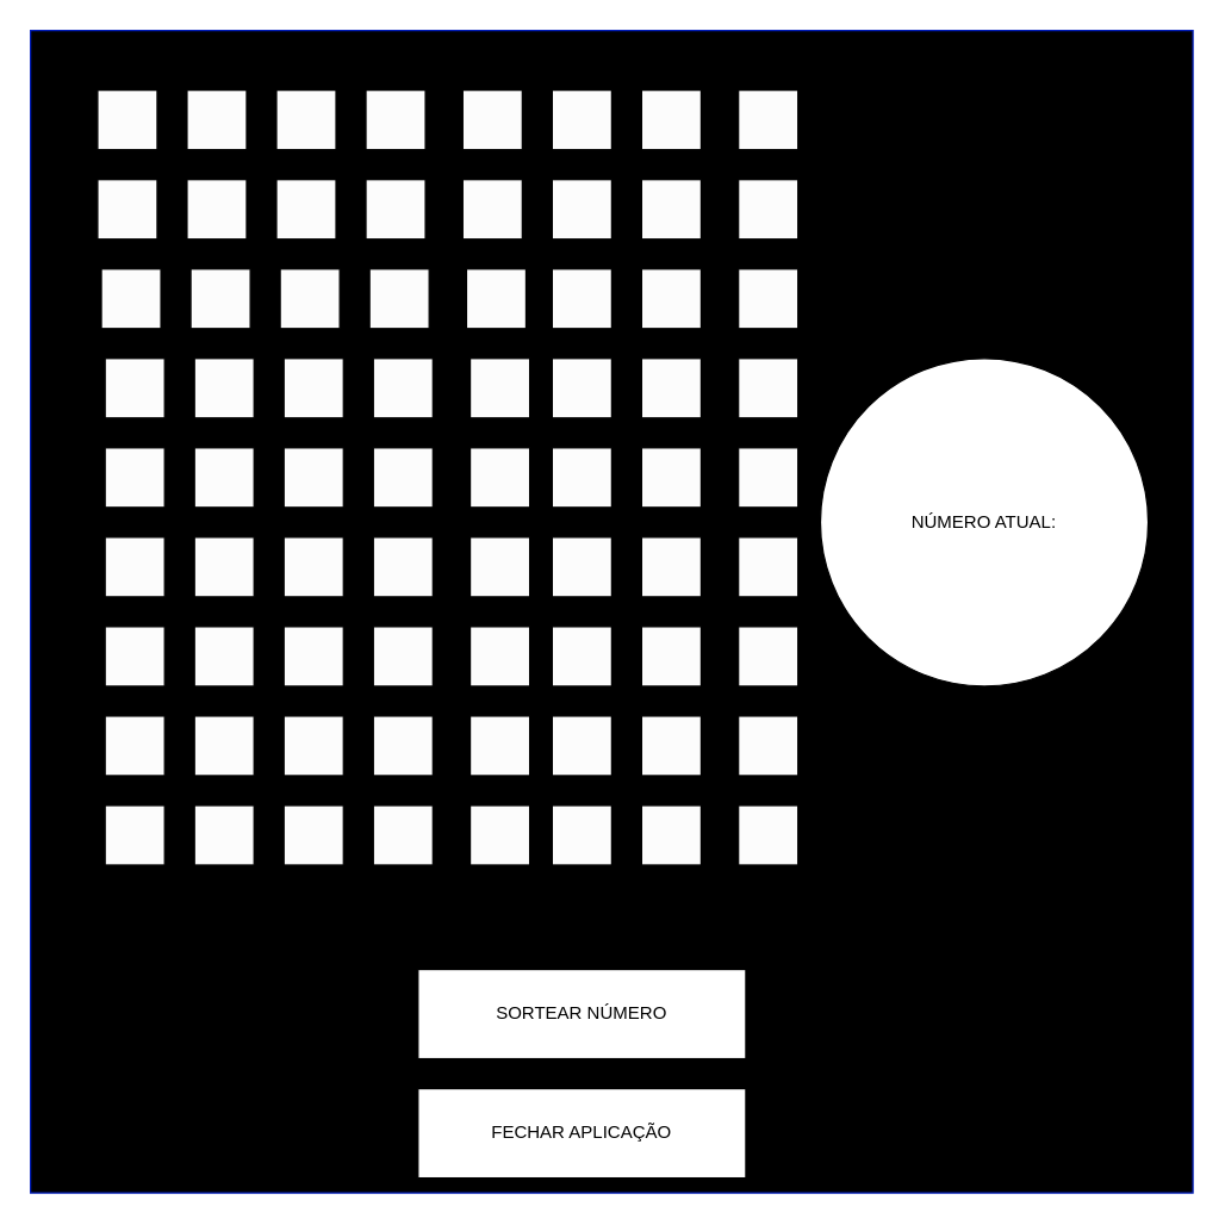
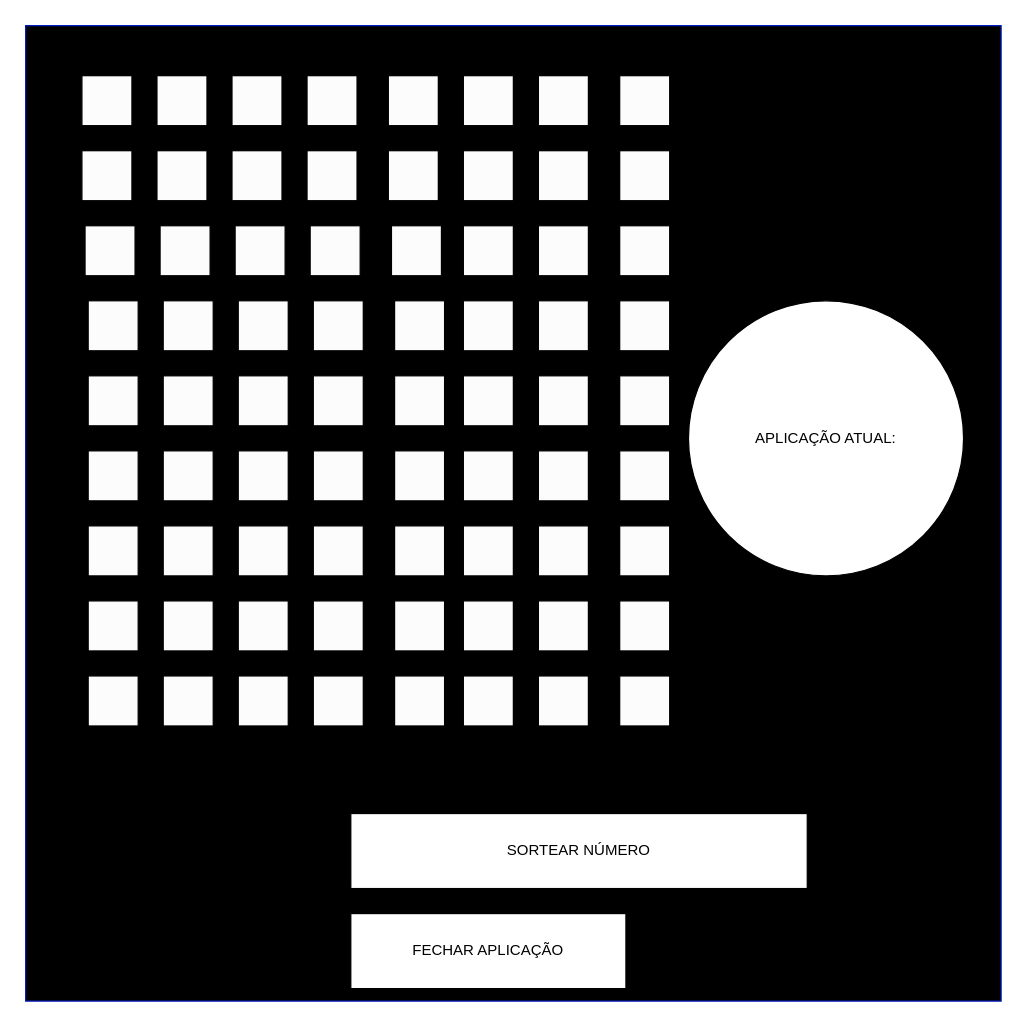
  <mxCell id="0" />
  <mxCell id="1" parent="0" />
  <mxCell id="2" value="" style="whiteSpace=wrap;html=1;aspect=fixed;fillColor=#000000;strokeColor=#001DBC;fontColor=#ffffff;" vertex="1" parent="1"><mxGeometry x="20" y="20" width="780" height="780" as="geometry" /></mxCell>
- <mxCell id="3" value="NÚMERO ATUAL:" style="ellipse;whiteSpace=wrap;html=1;aspect=fixed;" vertex="1" parent="1"><mxGeometry x="550" y="240" width="220" height="220" as="geometry" /></mxCell>
- <mxCell id="4" value="SORTEAR NÚMERO" style="rounded=0;whiteSpace=wrap;html=1;" vertex="1" parent="1"><mxGeometry x="280" y="650" width="220" height="60" as="geometry" /></mxCell>
+ <mxCell id="3" value="APLICAÇÃO ATUAL:" style="ellipse;whiteSpace=wrap;html=1;aspect=fixed;" vertex="1" parent="1"><mxGeometry x="550" y="240" width="220" height="220" as="geometry" /></mxCell>
+ <mxCell id="4" value="SORTEAR NÚMERO" style="rounded=0;whiteSpace=wrap;html=1;" vertex="1" parent="1"><mxGeometry x="280" y="650" width="365" height="60" as="geometry" /></mxCell>
  <mxCell id="5" value="FECHAR APLICAÇÃO" style="rounded=0;whiteSpace=wrap;html=1;" vertex="1" parent="1"><mxGeometry x="280" y="730" width="220" height="60" as="geometry" /></mxCell>
  <mxCell id="6" value="" style="whiteSpace=wrap;html=1;aspect=fixed;fillColor=#FCFCFC;" vertex="1" parent="1"><mxGeometry x="70" y="240" width="40" height="40" as="geometry" /></mxCell>
  <mxCell id="7" value="" style="whiteSpace=wrap;html=1;aspect=fixed;fillColor=#FCFCFC;" vertex="1" parent="1"><mxGeometry x="130" y="240" width="40" height="40" as="geometry" /></mxCell>
  <mxCell id="8" value="" style="whiteSpace=wrap;html=1;aspect=fixed;fillColor=#FCFCFC;" vertex="1" parent="1"><mxGeometry x="190" y="240" width="40" height="40" as="geometry" /></mxCell>
  <mxCell id="9" value="" style="whiteSpace=wrap;html=1;aspect=fixed;fillColor=#FCFCFC;" vertex="1" parent="1"><mxGeometry x="250" y="240" width="40" height="40" as="geometry" /></mxCell>
  <mxCell id="10" value="" style="whiteSpace=wrap;html=1;aspect=fixed;fillColor=#FCFCFC;" vertex="1" parent="1"><mxGeometry x="315" y="240" width="40" height="40" as="geometry" /></mxCell>
  <mxCell id="11" value="" style="whiteSpace=wrap;html=1;aspect=fixed;fillColor=#FCFCFC;" vertex="1" parent="1"><mxGeometry x="70" y="300" width="40" height="40" as="geometry" /></mxCell>
  <mxCell id="12" value="" style="whiteSpace=wrap;html=1;aspect=fixed;fillColor=#FCFCFC;" vertex="1" parent="1"><mxGeometry x="130" y="300" width="40" height="40" as="geometry" /></mxCell>
  <mxCell id="13" value="" style="whiteSpace=wrap;html=1;aspect=fixed;fillColor=#FCFCFC;" vertex="1" parent="1"><mxGeometry x="70" y="360" width="40" height="40" as="geometry" /></mxCell>
  <mxCell id="14" value="" style="whiteSpace=wrap;html=1;aspect=fixed;fillColor=#FCFCFC;" vertex="1" parent="1"><mxGeometry x="130" y="360" width="40" height="40" as="geometry" /></mxCell>
  <mxCell id="15" value="" style="whiteSpace=wrap;html=1;aspect=fixed;fillColor=#FCFCFC;" vertex="1" parent="1"><mxGeometry x="190" y="360" width="40" height="40" as="geometry" /></mxCell>
  <mxCell id="16" value="" style="whiteSpace=wrap;html=1;aspect=fixed;fillColor=#FCFCFC;" vertex="1" parent="1"><mxGeometry x="250" y="360" width="40" height="40" as="geometry" /></mxCell>
  <mxCell id="17" value="" style="whiteSpace=wrap;html=1;aspect=fixed;fillColor=#FCFCFC;" vertex="1" parent="1"><mxGeometry x="315" y="360" width="40" height="40" as="geometry" /></mxCell>
  <mxCell id="18" value="" style="whiteSpace=wrap;html=1;aspect=fixed;fillColor=#FCFCFC;" vertex="1" parent="1"><mxGeometry x="70" y="420" width="40" height="40" as="geometry" /></mxCell>
  <mxCell id="19" value="" style="whiteSpace=wrap;html=1;aspect=fixed;fillColor=#FCFCFC;" vertex="1" parent="1"><mxGeometry x="130" y="420" width="40" height="40" as="geometry" /></mxCell>
  <mxCell id="20" value="" style="whiteSpace=wrap;html=1;aspect=fixed;fillColor=#FCFCFC;" vertex="1" parent="1"><mxGeometry x="190" y="420" width="40" height="40" as="geometry" /></mxCell>
  <mxCell id="21" value="" style="whiteSpace=wrap;html=1;aspect=fixed;fillColor=#FCFCFC;" vertex="1" parent="1"><mxGeometry x="250" y="420" width="40" height="40" as="geometry" /></mxCell>
  <mxCell id="22" value="" style="whiteSpace=wrap;html=1;aspect=fixed;fillColor=#FCFCFC;" vertex="1" parent="1"><mxGeometry x="315" y="420" width="40" height="40" as="geometry" /></mxCell>
  <mxCell id="23" value="" style="whiteSpace=wrap;html=1;aspect=fixed;fillColor=#FCFCFC;" vertex="1" parent="1"><mxGeometry x="70" y="480" width="40" height="40" as="geometry" /></mxCell>
  <mxCell id="24" value="" style="whiteSpace=wrap;html=1;aspect=fixed;fillColor=#FCFCFC;" vertex="1" parent="1"><mxGeometry x="130" y="480" width="40" height="40" as="geometry" /></mxCell>
  <mxCell id="25" value="" style="whiteSpace=wrap;html=1;aspect=fixed;fillColor=#FCFCFC;" vertex="1" parent="1"><mxGeometry x="190" y="480" width="40" height="40" as="geometry" /></mxCell>
  <mxCell id="26" value="" style="whiteSpace=wrap;html=1;aspect=fixed;fillColor=#FCFCFC;" vertex="1" parent="1"><mxGeometry x="250" y="480" width="40" height="40" as="geometry" /></mxCell>
  <mxCell id="27" value="" style="whiteSpace=wrap;html=1;aspect=fixed;fillColor=#FCFCFC;" vertex="1" parent="1"><mxGeometry x="315" y="480" width="40" height="40" as="geometry" /></mxCell>
  <mxCell id="28" value="" style="whiteSpace=wrap;html=1;aspect=fixed;fillColor=#FCFCFC;" vertex="1" parent="1"><mxGeometry x="67.5" y="180" width="40" height="40" as="geometry" /></mxCell>
  <mxCell id="29" value="" style="whiteSpace=wrap;html=1;aspect=fixed;fillColor=#FCFCFC;" vertex="1" parent="1"><mxGeometry x="127.5" y="180" width="40" height="40" as="geometry" /></mxCell>
  <mxCell id="30" value="" style="whiteSpace=wrap;html=1;aspect=fixed;fillColor=#FCFCFC;" vertex="1" parent="1"><mxGeometry x="187.5" y="180" width="40" height="40" as="geometry" /></mxCell>
  <mxCell id="31" value="" style="whiteSpace=wrap;html=1;aspect=fixed;fillColor=#FCFCFC;" vertex="1" parent="1"><mxGeometry x="247.5" y="180" width="40" height="40" as="geometry" /></mxCell>
  <mxCell id="32" value="" style="whiteSpace=wrap;html=1;aspect=fixed;fillColor=#FCFCFC;" vertex="1" parent="1"><mxGeometry x="312.5" y="180" width="40" height="40" as="geometry" /></mxCell>
  <mxCell id="33" value="" style="whiteSpace=wrap;html=1;aspect=fixed;fillColor=#FCFCFC;" vertex="1" parent="1"><mxGeometry x="65" y="120" width="40" height="40" as="geometry" /></mxCell>
  <mxCell id="34" value="" style="whiteSpace=wrap;html=1;aspect=fixed;fillColor=#FCFCFC;" vertex="1" parent="1"><mxGeometry x="125" y="120" width="40" height="40" as="geometry" /></mxCell>
  <mxCell id="35" value="" style="whiteSpace=wrap;html=1;aspect=fixed;fillColor=#FCFCFC;" vertex="1" parent="1"><mxGeometry x="185" y="120" width="40" height="40" as="geometry" /></mxCell>
  <mxCell id="36" value="" style="whiteSpace=wrap;html=1;aspect=fixed;fillColor=#FCFCFC;" vertex="1" parent="1"><mxGeometry x="245" y="120" width="40" height="40" as="geometry" /></mxCell>
  <mxCell id="37" value="" style="whiteSpace=wrap;html=1;aspect=fixed;fillColor=#FCFCFC;" vertex="1" parent="1"><mxGeometry x="310" y="120" width="40" height="40" as="geometry" /></mxCell>
  <mxCell id="38" value="" style="whiteSpace=wrap;html=1;aspect=fixed;fillColor=#FCFCFC;" vertex="1" parent="1"><mxGeometry x="65" y="60" width="40" height="40" as="geometry" /></mxCell>
  <mxCell id="39" value="" style="whiteSpace=wrap;html=1;aspect=fixed;fillColor=#FCFCFC;" vertex="1" parent="1"><mxGeometry x="125" y="60" width="40" height="40" as="geometry" /></mxCell>
  <mxCell id="40" value="" style="whiteSpace=wrap;html=1;aspect=fixed;fillColor=#FCFCFC;" vertex="1" parent="1"><mxGeometry x="185" y="60" width="40" height="40" as="geometry" /></mxCell>
  <mxCell id="41" value="" style="whiteSpace=wrap;html=1;aspect=fixed;fillColor=#FCFCFC;" vertex="1" parent="1"><mxGeometry x="245" y="60" width="40" height="40" as="geometry" /></mxCell>
  <mxCell id="42" value="" style="whiteSpace=wrap;html=1;aspect=fixed;fillColor=#FCFCFC;" vertex="1" parent="1"><mxGeometry x="310" y="60" width="40" height="40" as="geometry" /></mxCell>
  <mxCell id="43" value="" style="whiteSpace=wrap;html=1;aspect=fixed;fillColor=#FCFCFC;" vertex="1" parent="1"><mxGeometry x="70" y="540" width="40" height="40" as="geometry" /></mxCell>
  <mxCell id="44" value="" style="whiteSpace=wrap;html=1;aspect=fixed;fillColor=#FCFCFC;" vertex="1" parent="1"><mxGeometry x="130" y="540" width="40" height="40" as="geometry" /></mxCell>
  <mxCell id="45" value="" style="whiteSpace=wrap;html=1;aspect=fixed;fillColor=#FCFCFC;" vertex="1" parent="1"><mxGeometry x="190" y="540" width="40" height="40" as="geometry" /></mxCell>
  <mxCell id="46" value="" style="whiteSpace=wrap;html=1;aspect=fixed;fillColor=#FCFCFC;" vertex="1" parent="1"><mxGeometry x="250" y="540" width="40" height="40" as="geometry" /></mxCell>
  <mxCell id="47" value="" style="whiteSpace=wrap;html=1;aspect=fixed;fillColor=#FCFCFC;" vertex="1" parent="1"><mxGeometry x="315" y="540" width="40" height="40" as="geometry" /></mxCell>
  <mxCell id="48" value="" style="whiteSpace=wrap;html=1;aspect=fixed;fillColor=#FCFCFC;" vertex="1" parent="1"><mxGeometry x="370" y="60" width="40" height="40" as="geometry" /></mxCell>
  <mxCell id="49" value="" style="whiteSpace=wrap;html=1;aspect=fixed;fillColor=#FCFCFC;" vertex="1" parent="1"><mxGeometry x="430" y="60" width="40" height="40" as="geometry" /></mxCell>
  <mxCell id="50" value="" style="whiteSpace=wrap;html=1;aspect=fixed;fillColor=#FCFCFC;" vertex="1" parent="1"><mxGeometry x="495" y="60" width="40" height="40" as="geometry" /></mxCell>
  <mxCell id="51" value="" style="whiteSpace=wrap;html=1;aspect=fixed;fillColor=#FCFCFC;" vertex="1" parent="1"><mxGeometry x="370" y="120" width="40" height="40" as="geometry" /></mxCell>
  <mxCell id="52" value="" style="whiteSpace=wrap;html=1;aspect=fixed;fillColor=#FCFCFC;" vertex="1" parent="1"><mxGeometry x="430" y="120" width="40" height="40" as="geometry" /></mxCell>
  <mxCell id="53" value="" style="whiteSpace=wrap;html=1;aspect=fixed;fillColor=#FCFCFC;" vertex="1" parent="1"><mxGeometry x="495" y="120" width="40" height="40" as="geometry" /></mxCell>
  <mxCell id="54" value="" style="whiteSpace=wrap;html=1;aspect=fixed;fillColor=#FCFCFC;" vertex="1" parent="1"><mxGeometry x="370" y="180" width="40" height="40" as="geometry" /></mxCell>
  <mxCell id="55" value="" style="whiteSpace=wrap;html=1;aspect=fixed;fillColor=#FCFCFC;" vertex="1" parent="1"><mxGeometry x="430" y="180" width="40" height="40" as="geometry" /></mxCell>
  <mxCell id="56" value="" style="whiteSpace=wrap;html=1;aspect=fixed;fillColor=#FCFCFC;" vertex="1" parent="1"><mxGeometry x="495" y="180" width="40" height="40" as="geometry" /></mxCell>
  <mxCell id="57" value="" style="whiteSpace=wrap;html=1;aspect=fixed;fillColor=#FCFCFC;" vertex="1" parent="1"><mxGeometry x="370" y="240" width="40" height="40" as="geometry" /></mxCell>
  <mxCell id="58" value="" style="whiteSpace=wrap;html=1;aspect=fixed;fillColor=#FCFCFC;" vertex="1" parent="1"><mxGeometry x="430" y="240" width="40" height="40" as="geometry" /></mxCell>
  <mxCell id="59" value="" style="whiteSpace=wrap;html=1;aspect=fixed;fillColor=#FCFCFC;" vertex="1" parent="1"><mxGeometry x="495" y="240" width="40" height="40" as="geometry" /></mxCell>
  <mxCell id="60" value="" style="whiteSpace=wrap;html=1;aspect=fixed;fillColor=#FCFCFC;" vertex="1" parent="1"><mxGeometry x="190" y="300" width="40" height="40" as="geometry" /></mxCell>
  <mxCell id="61" value="" style="whiteSpace=wrap;html=1;aspect=fixed;fillColor=#FCFCFC;" vertex="1" parent="1"><mxGeometry x="250" y="300" width="40" height="40" as="geometry" /></mxCell>
  <mxCell id="62" value="" style="whiteSpace=wrap;html=1;aspect=fixed;fillColor=#FCFCFC;" vertex="1" parent="1"><mxGeometry x="315" y="300" width="40" height="40" as="geometry" /></mxCell>
  <mxCell id="63" value="" style="whiteSpace=wrap;html=1;aspect=fixed;fillColor=#FCFCFC;" vertex="1" parent="1"><mxGeometry x="370" y="300" width="40" height="40" as="geometry" /></mxCell>
  <mxCell id="64" value="" style="whiteSpace=wrap;html=1;aspect=fixed;fillColor=#FCFCFC;" vertex="1" parent="1"><mxGeometry x="430" y="300" width="40" height="40" as="geometry" /></mxCell>
  <mxCell id="65" value="" style="whiteSpace=wrap;html=1;aspect=fixed;fillColor=#FCFCFC;" vertex="1" parent="1"><mxGeometry x="495" y="300" width="40" height="40" as="geometry" /></mxCell>
  <mxCell id="66" value="" style="whiteSpace=wrap;html=1;aspect=fixed;fillColor=#FCFCFC;" vertex="1" parent="1"><mxGeometry x="370" y="360" width="40" height="40" as="geometry" /></mxCell>
  <mxCell id="67" value="" style="whiteSpace=wrap;html=1;aspect=fixed;fillColor=#FCFCFC;" vertex="1" parent="1"><mxGeometry x="430" y="360" width="40" height="40" as="geometry" /></mxCell>
  <mxCell id="68" value="" style="whiteSpace=wrap;html=1;aspect=fixed;fillColor=#FCFCFC;" vertex="1" parent="1"><mxGeometry x="495" y="360" width="40" height="40" as="geometry" /></mxCell>
  <mxCell id="69" value="" style="whiteSpace=wrap;html=1;aspect=fixed;fillColor=#FCFCFC;" vertex="1" parent="1"><mxGeometry x="370" y="420" width="40" height="40" as="geometry" /></mxCell>
  <mxCell id="70" value="" style="whiteSpace=wrap;html=1;aspect=fixed;fillColor=#FCFCFC;" vertex="1" parent="1"><mxGeometry x="430" y="420" width="40" height="40" as="geometry" /></mxCell>
  <mxCell id="71" value="" style="whiteSpace=wrap;html=1;aspect=fixed;fillColor=#FCFCFC;" vertex="1" parent="1"><mxGeometry x="495" y="420" width="40" height="40" as="geometry" /></mxCell>
  <mxCell id="72" value="" style="whiteSpace=wrap;html=1;aspect=fixed;fillColor=#FCFCFC;" vertex="1" parent="1"><mxGeometry x="370" y="480" width="40" height="40" as="geometry" /></mxCell>
  <mxCell id="73" value="" style="whiteSpace=wrap;html=1;aspect=fixed;fillColor=#FCFCFC;" vertex="1" parent="1"><mxGeometry x="430" y="480" width="40" height="40" as="geometry" /></mxCell>
  <mxCell id="74" value="" style="whiteSpace=wrap;html=1;aspect=fixed;fillColor=#FCFCFC;" vertex="1" parent="1"><mxGeometry x="495" y="480" width="40" height="40" as="geometry" /></mxCell>
  <mxCell id="75" value="" style="whiteSpace=wrap;html=1;aspect=fixed;fillColor=#FCFCFC;" vertex="1" parent="1"><mxGeometry x="370" y="540" width="40" height="40" as="geometry" /></mxCell>
  <mxCell id="76" value="" style="whiteSpace=wrap;html=1;aspect=fixed;fillColor=#FCFCFC;" vertex="1" parent="1"><mxGeometry x="430" y="540" width="40" height="40" as="geometry" /></mxCell>
  <mxCell id="77" value="" style="whiteSpace=wrap;html=1;aspect=fixed;fillColor=#FCFCFC;" vertex="1" parent="1"><mxGeometry x="495" y="540" width="40" height="40" as="geometry" /></mxCell>
